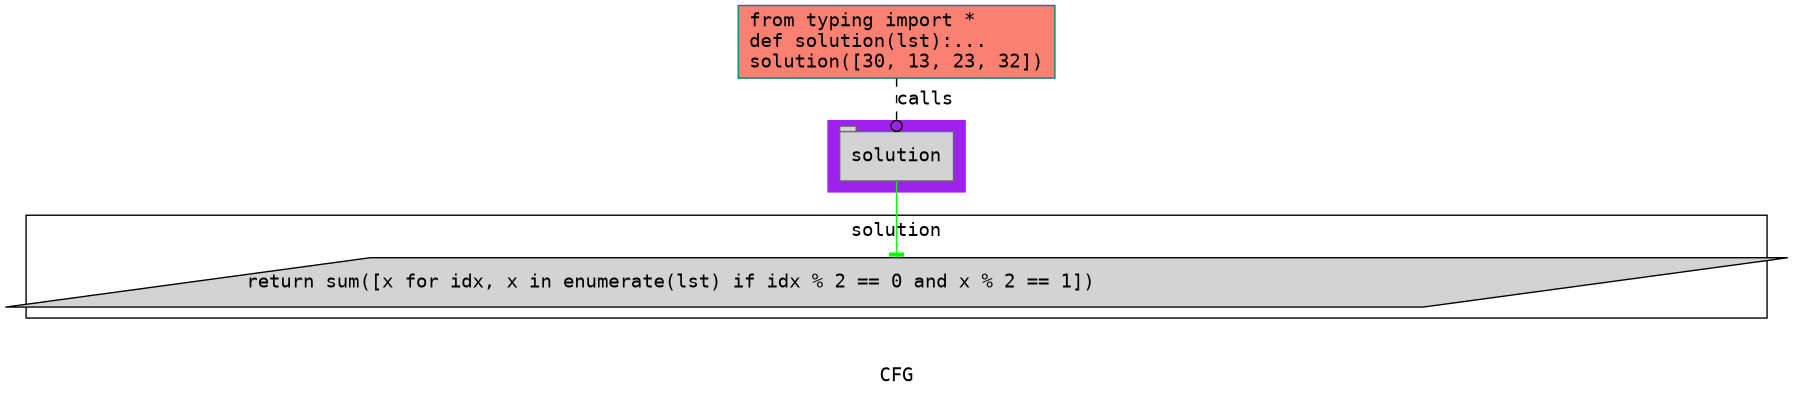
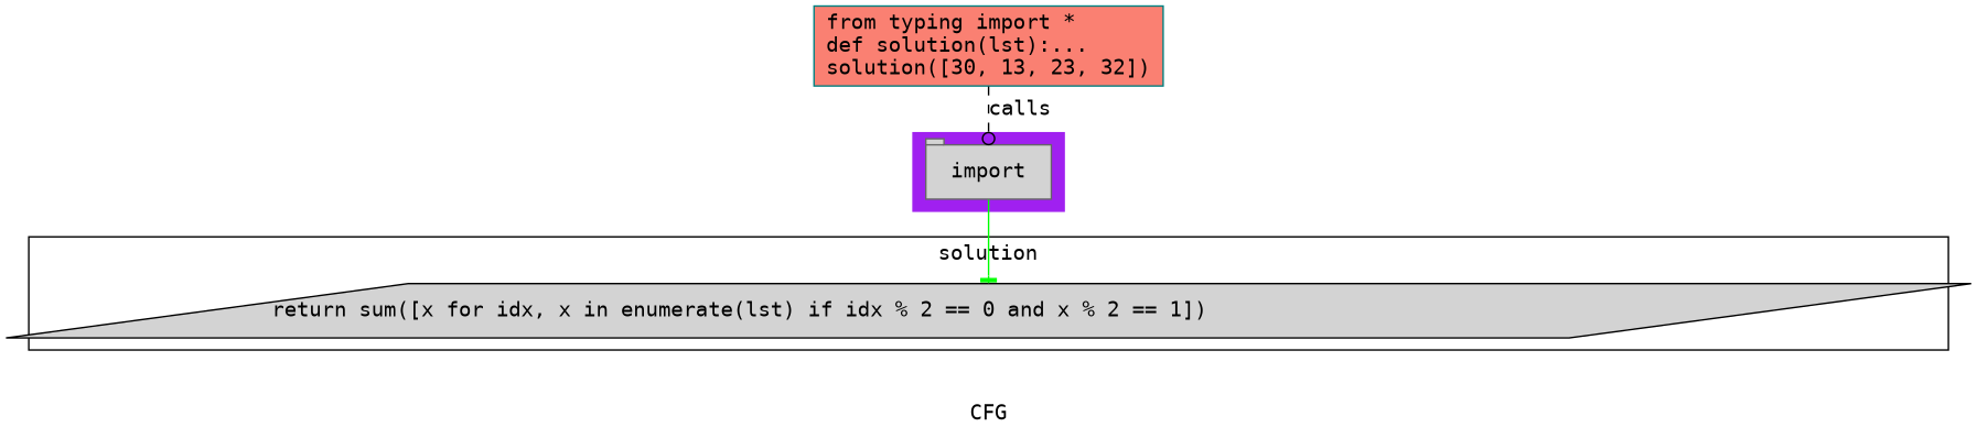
  digraph {
    compound=True
    fontname="DejaVu Sans Mono"
    label=CFG
    pack=False
    rankdir=TB
    ranksep=0.02
    node [fontname="DejaVu Sans Mono" style="filled,solid" fillcolor=lightgrey]
    edge [fontname="DejaVu Sans Mono"]
-   n1 [color=gray40 height=0.5 label=solution linenum="[7]" shape=tab style=filled width=1.1528]
+   n1 [color=gray40 height=0.5 label=import linenum="[7]" shape=tab style=filled width=1.1528]
    n2 [height=0.5 label="return sum([x for idx, x in enumerate(lst) if idx % 2 == 0 and x % 2 == 1])\l" linenum="[5]" shape=parallelogram width=16.809 color=black]
    n3 [fillcolor=salmon height=0.73611 label="from typing import *\ldef solution(lst):...\lsolution([30, 13, 23, 32])\l" linenum="[1]" shape=rectangle width=3.2083 color=teal]
    subgraph cluster_1 {
      color=purple
      compound=true
      label=""
      shape=tab
      style=filled
      n1
    }
    subgraph cluster_2 {
      label=solution
      n2
    }
    n1 -> n2 [color=green arrowhead=tee]
    n3 -> n1 [label=calls style=dashed arrowhead=odot]
  }
